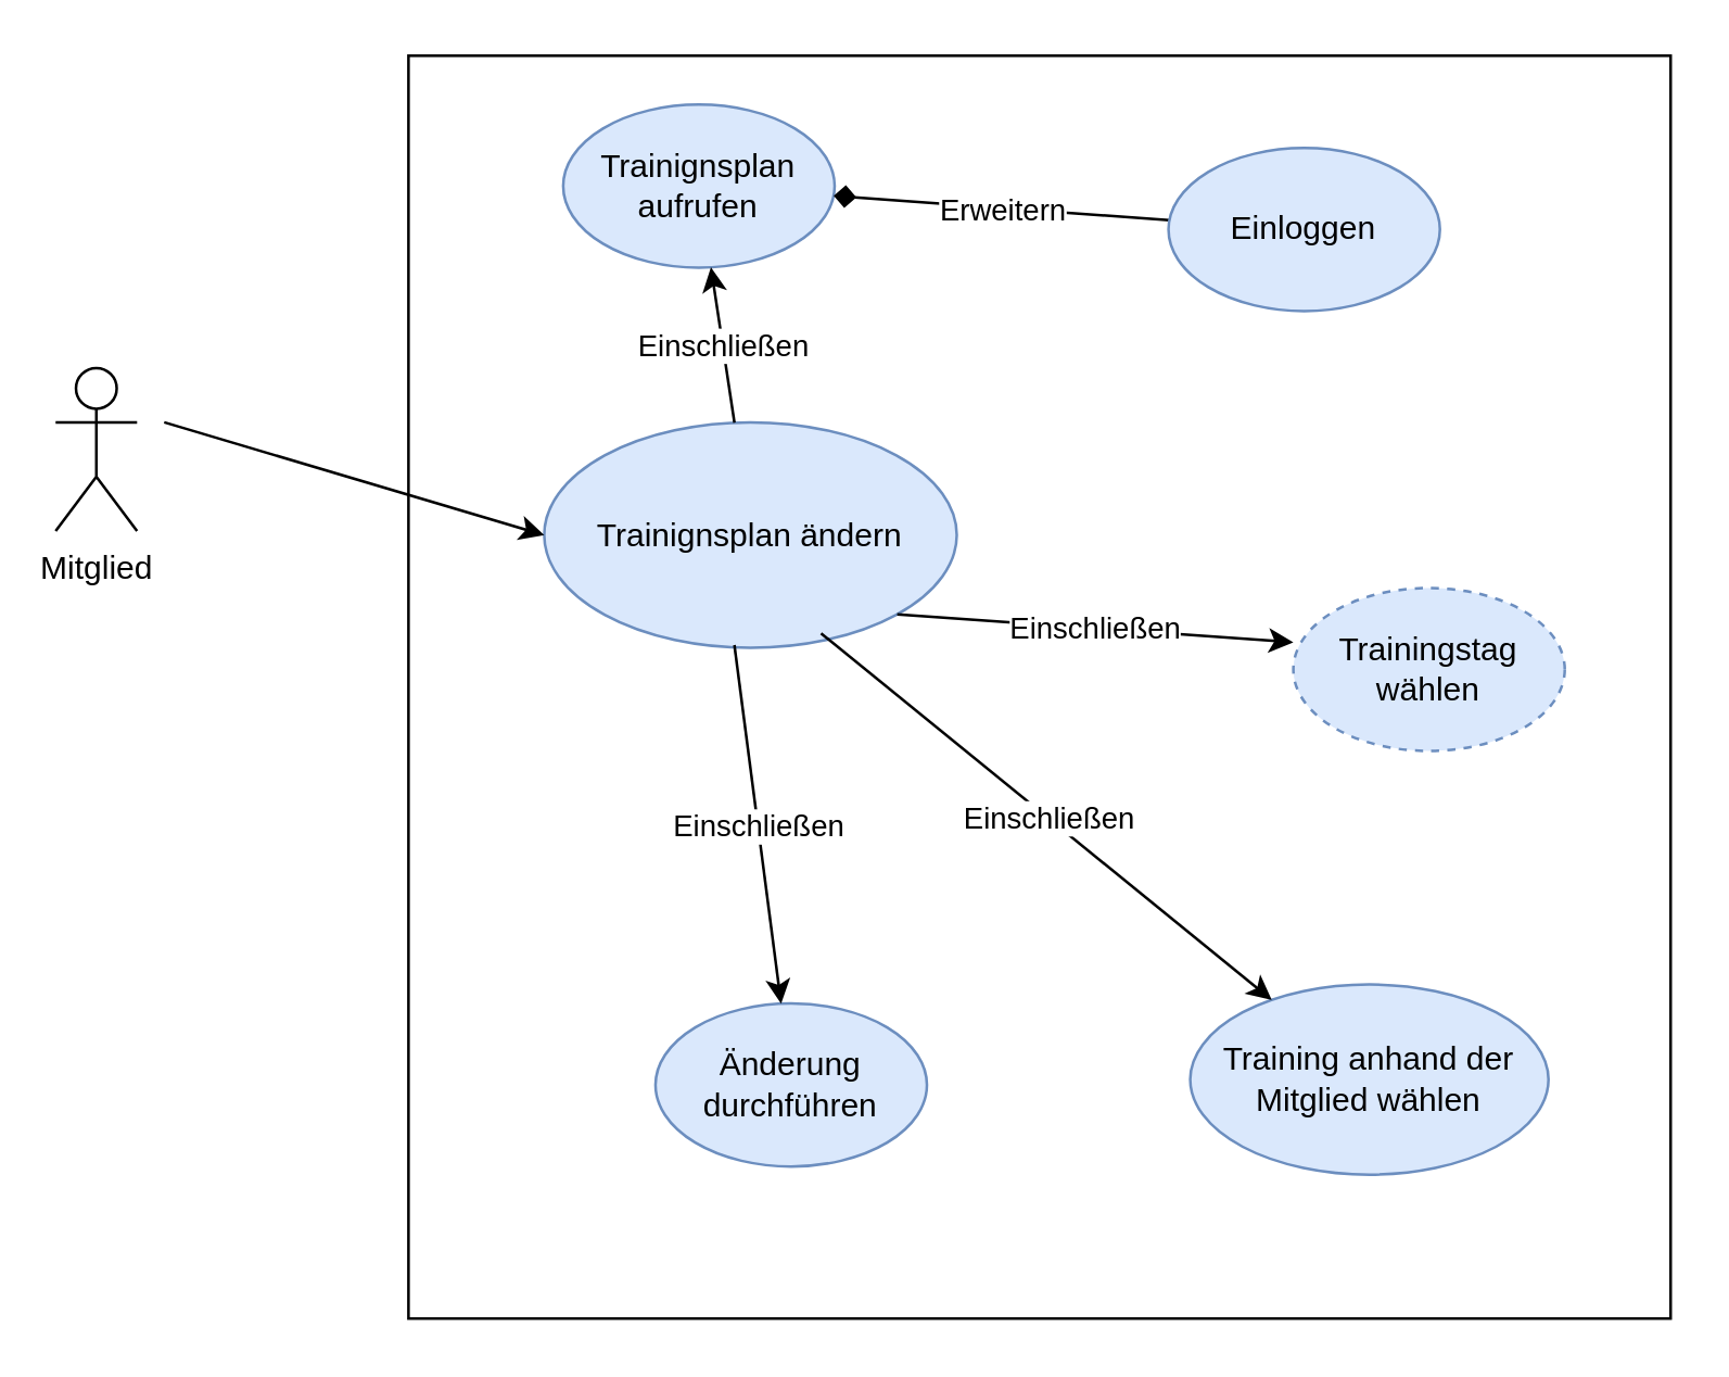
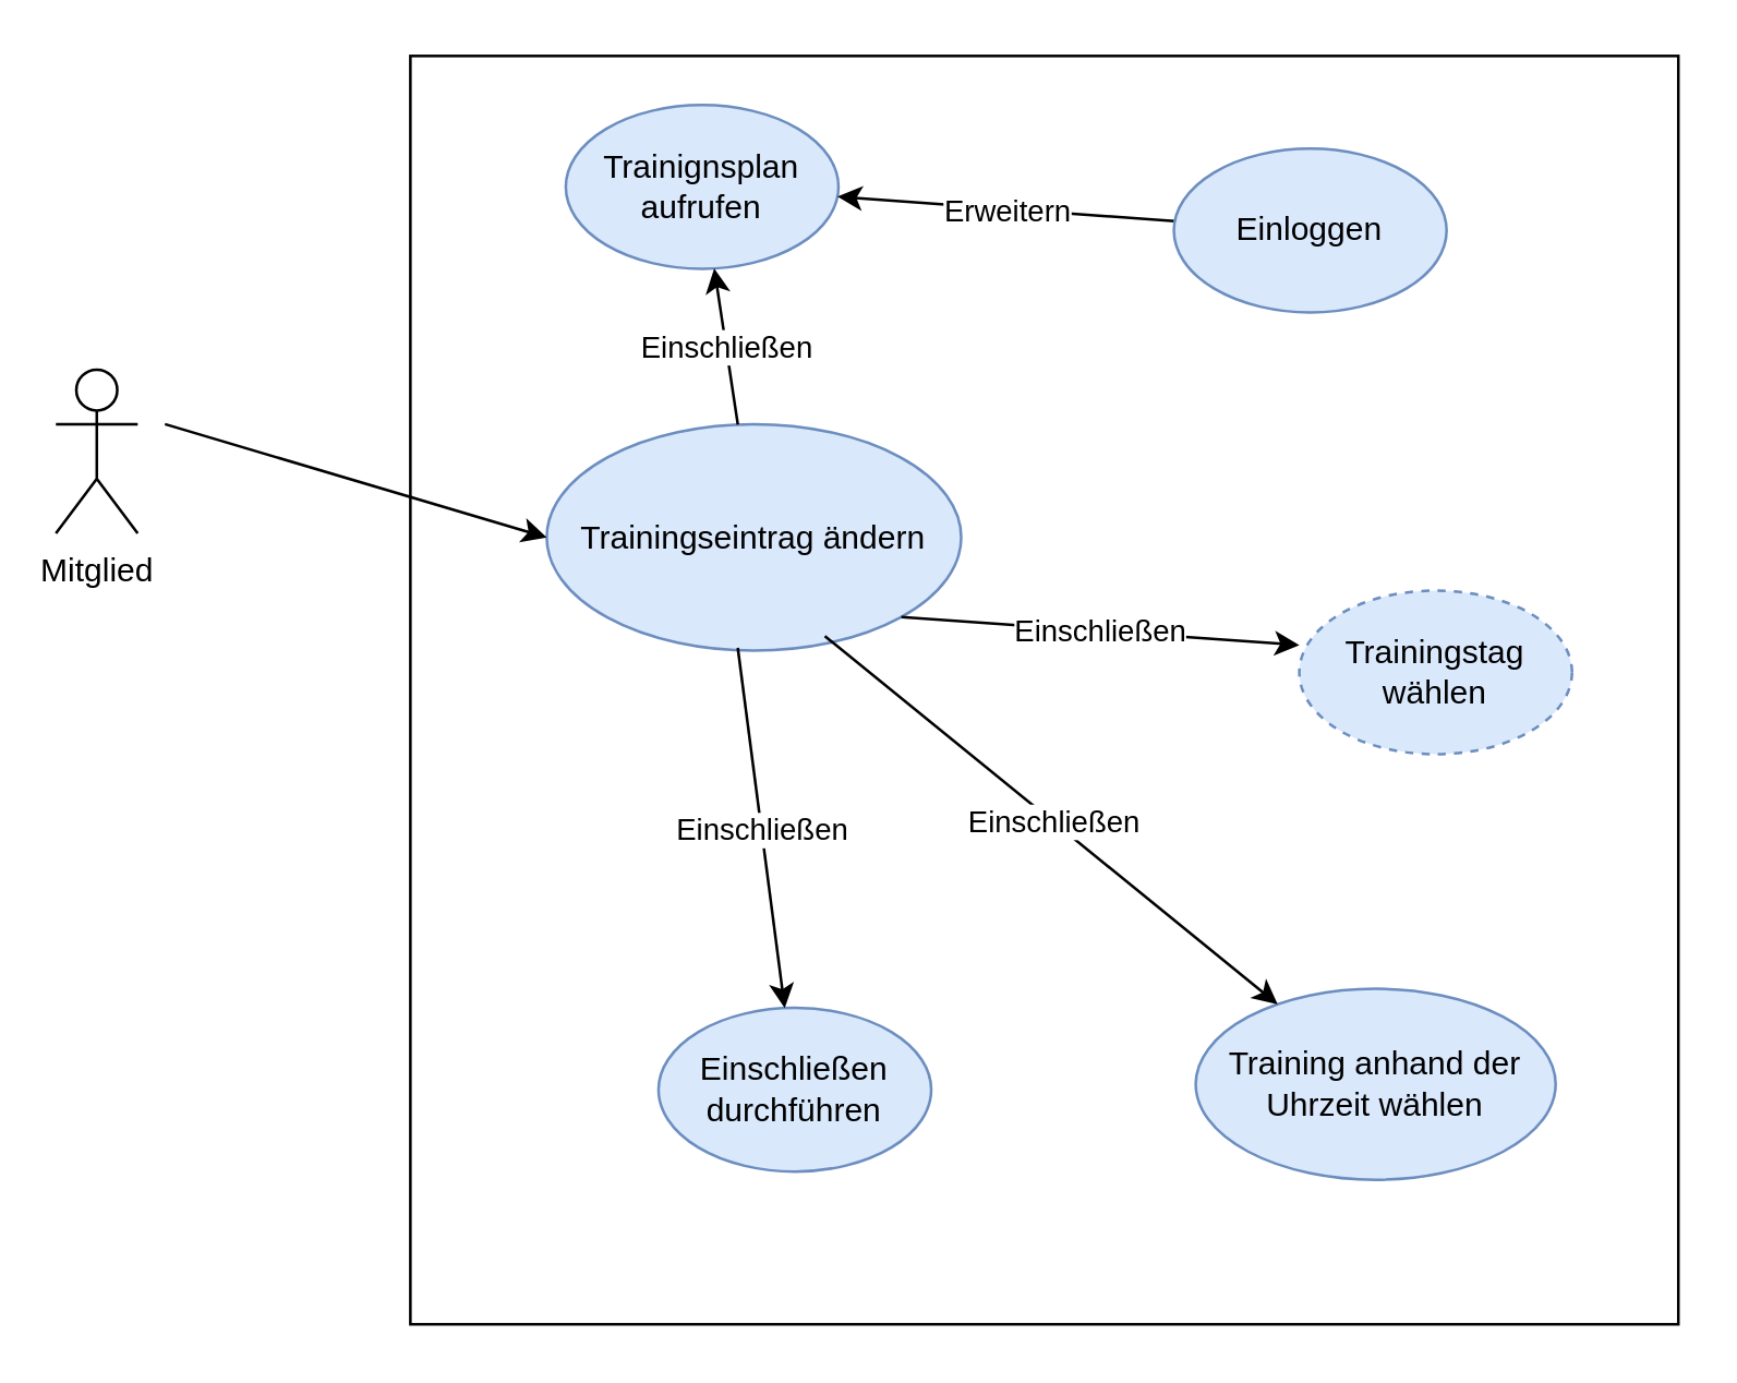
  <mxCell id="0" />
  <mxCell id="1" parent="0" />
  <mxCell id="2" value="" style="whiteSpace=wrap;html=1;aspect=fixed;" parent="1" vertex="1"><mxGeometry x="150" y="20" width="465" height="465" as="geometry" /></mxCell>
  <mxCell id="3" value="Mitglied" style="shape=umlActor;verticalLabelPosition=bottom;verticalAlign=top;html=1;outlineConnect=0;" parent="1" vertex="1"><mxGeometry x="20" y="135" width="30" height="60" as="geometry" /></mxCell>
- <mxCell id="4" value="&lt;div&gt;Trainignsplan ändern&lt;br&gt;&lt;/div&gt;" style="ellipse;whiteSpace=wrap;html=1;fillColor=#dae8fc;strokeColor=#6c8ebf;" parent="1" vertex="1"><mxGeometry x="200" y="155" width="152" height="83" as="geometry" /></mxCell>
+ <mxCell id="4" value="&lt;div&gt;Trainingseintrag ändern&lt;br&gt;&lt;/div&gt;" style="ellipse;whiteSpace=wrap;html=1;fillColor=#dae8fc;strokeColor=#6c8ebf;" parent="1" vertex="1"><mxGeometry x="200" y="155" width="152" height="83" as="geometry" /></mxCell>
  <mxCell id="5" value="Trainingstag wählen" style="ellipse;whiteSpace=wrap;html=1;fillColor=#dae8fc;strokeColor=#6c8ebf;dashed=1;" parent="1" vertex="1"><mxGeometry x="476" y="216" width="100" height="60" as="geometry" /></mxCell>
  <mxCell id="6" value="" style="endArrow=classic;html=1;entryX=0;entryY=0.333;entryDx=0;entryDy=0;entryPerimeter=0;exitX=1;exitY=1;exitDx=0;exitDy=0;" parent="1" source="4" target="5" edge="1"><mxGeometry relative="1" as="geometry"><mxPoint x="260" y="205" as="sourcePoint" /><mxPoint x="360" y="205" as="targetPoint" /></mxGeometry></mxCell>
  <mxCell id="7" value="Einschließen" style="edgeLabel;resizable=0;html=1;align=center;verticalAlign=middle;" parent="6" connectable="0" vertex="1"><mxGeometry relative="1" as="geometry" /></mxCell>
  <mxCell id="8" value="" style="endArrow=classic;html=1;entryX=0;entryY=0.5;entryDx=0;entryDy=0;" parent="1" target="4" edge="1"><mxGeometry width="50" height="50" relative="1" as="geometry"><mxPoint x="60" y="155" as="sourcePoint" /><mxPoint x="110" y="105" as="targetPoint" /></mxGeometry></mxCell>
  <mxCell id="9" value="&lt;div&gt;Trainignsplan &lt;br&gt;&lt;/div&gt;&lt;div&gt;aufrufen&lt;br&gt;&lt;/div&gt;" style="ellipse;whiteSpace=wrap;html=1;fillColor=#dae8fc;strokeColor=#6c8ebf;" parent="1" vertex="1"><mxGeometry x="207" y="38" width="100" height="60" as="geometry" /></mxCell>
  <mxCell id="10" value="" style="endArrow=classic;html=1;" parent="1" source="4" target="9" edge="1"><mxGeometry relative="1" as="geometry"><mxPoint x="237" y="157" as="sourcePoint" /><mxPoint x="397" y="157" as="targetPoint" /></mxGeometry></mxCell>
  <mxCell id="11" value="Einschließen" style="edgeLabel;resizable=0;html=1;align=center;verticalAlign=middle;" parent="10" connectable="0" vertex="1"><mxGeometry relative="1" as="geometry" /></mxCell>
- <mxCell id="12" value="Änderung durchführen" style="ellipse;whiteSpace=wrap;html=1;fillColor=#dae8fc;strokeColor=#6c8ebf;" parent="1" vertex="1"><mxGeometry x="241" y="369" width="100" height="60" as="geometry" /></mxCell>
+ <mxCell id="12" value="Einschließen durchführen" style="ellipse;whiteSpace=wrap;html=1;fillColor=#dae8fc;strokeColor=#6c8ebf;" parent="1" vertex="1"><mxGeometry x="241" y="369" width="100" height="60" as="geometry" /></mxCell>
  <mxCell id="13" value="" style="endArrow=classic;html=1;exitX=0.461;exitY=0.988;exitDx=0;exitDy=0;exitPerimeter=0;" parent="1" source="4" target="12" edge="1"><mxGeometry relative="1" as="geometry"><mxPoint x="233" y="208" as="sourcePoint" /><mxPoint x="393" y="208" as="targetPoint" /></mxGeometry></mxCell>
  <mxCell id="14" value="Einschließen" style="edgeLabel;resizable=0;html=1;align=center;verticalAlign=middle;" parent="13" connectable="0" vertex="1"><mxGeometry relative="1" as="geometry" /></mxCell>
- <mxCell id="15" value="Training anhand der Mitglied wählen" style="ellipse;whiteSpace=wrap;html=1;fillColor=#dae8fc;strokeColor=#6c8ebf;" parent="1" vertex="1"><mxGeometry x="438" y="362" width="132" height="70" as="geometry" /></mxCell>
+ <mxCell id="15" value="Training anhand der Uhrzeit wählen" style="ellipse;whiteSpace=wrap;html=1;fillColor=#dae8fc;strokeColor=#6c8ebf;" parent="1" vertex="1"><mxGeometry x="438" y="362" width="132" height="70" as="geometry" /></mxCell>
  <mxCell id="16" value="" style="endArrow=classic;html=1;exitX=1;exitY=1;exitDx=0;exitDy=0;" parent="1" target="15" edge="1"><mxGeometry relative="1" as="geometry"><mxPoint x="302.005" y="232.687" as="sourcePoint" /><mxPoint x="455.94" y="238" as="targetPoint" /></mxGeometry></mxCell>
  <mxCell id="17" value="Einschließen" style="edgeLabel;resizable=0;html=1;align=center;verticalAlign=middle;" parent="16" connectable="0" vertex="1"><mxGeometry relative="1" as="geometry" /></mxCell>
- <mxCell id="18" value="" style="endArrow=diamond;html=1;" parent="1" source="20" target="9" edge="1"><mxGeometry relative="1" as="geometry"><mxPoint x="394" y="108" as="sourcePoint" /><mxPoint x="494" y="108" as="targetPoint" /></mxGeometry></mxCell>
+ <mxCell id="18" value="" style="endArrow=classic;html=1;" parent="1" source="20" target="9" edge="1"><mxGeometry relative="1" as="geometry"><mxPoint x="394" y="108" as="sourcePoint" /><mxPoint x="494" y="108" as="targetPoint" /></mxGeometry></mxCell>
  <mxCell id="19" value="Erweitern" style="edgeLabel;resizable=0;html=1;align=center;verticalAlign=middle;" parent="18" connectable="0" vertex="1"><mxGeometry relative="1" as="geometry" /></mxCell>
  <mxCell id="20" value="&lt;div&gt;Einloggen&lt;br&gt;&lt;/div&gt;" style="ellipse;whiteSpace=wrap;html=1;fillColor=#dae8fc;strokeColor=#6c8ebf;" parent="1" vertex="1"><mxGeometry x="430" y="54" width="100" height="60" as="geometry" /></mxCell>
